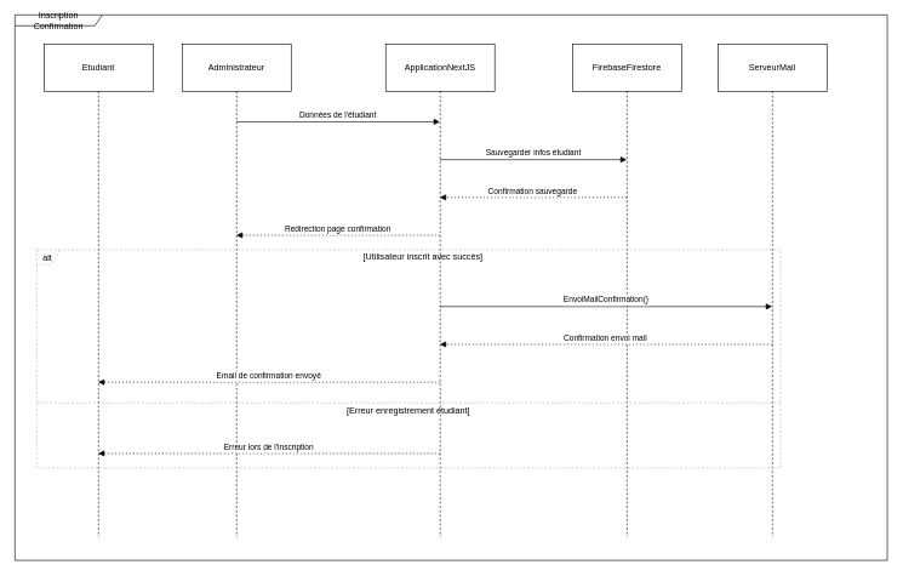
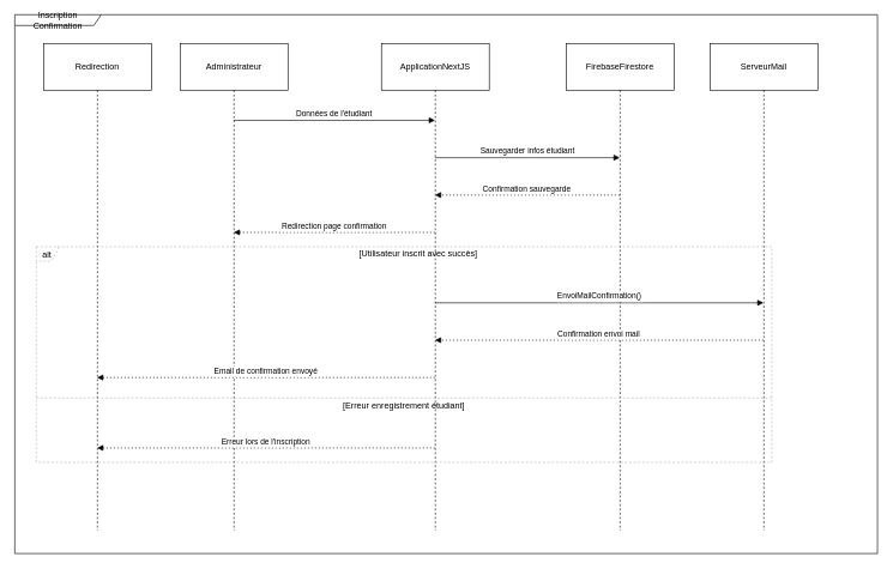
  <mxCell id="0" />
  <mxCell id="1" parent="0" />
  <mxCell id="2" value="Administrateur" style="shape=umlLifeline;perimeter=lifelinePerimeter;whiteSpace=wrap;container=1;dropTarget=0;collapsible=0;recursiveResize=0;outlineConnect=0;portConstraint=eastwest;newEdgeStyle={&quot;edgeStyle&quot;:&quot;elbowEdgeStyle&quot;,&quot;elbow&quot;:&quot;vertical&quot;,&quot;curved&quot;:0,&quot;rounded&quot;:0};size=65;" parent="1" vertex="1"><mxGeometry width="150" height="678" as="geometry" x="250" y="60" /></mxCell>
  <mxCell id="3" value="ApplicationNextJS" style="shape=umlLifeline;perimeter=lifelinePerimeter;whiteSpace=wrap;container=1;dropTarget=0;collapsible=0;recursiveResize=0;outlineConnect=0;portConstraint=eastwest;newEdgeStyle={&quot;edgeStyle&quot;:&quot;elbowEdgeStyle&quot;,&quot;elbow&quot;:&quot;vertical&quot;,&quot;curved&quot;:0,&quot;rounded&quot;:0};size=65;" parent="1" vertex="1"><mxGeometry x="530" width="150" height="678" as="geometry" y="60" /></mxCell>
  <mxCell id="4" value="FirebaseFirestore" style="shape=umlLifeline;perimeter=lifelinePerimeter;whiteSpace=wrap;container=1;dropTarget=0;collapsible=0;recursiveResize=0;outlineConnect=0;portConstraint=eastwest;newEdgeStyle={&quot;edgeStyle&quot;:&quot;elbowEdgeStyle&quot;,&quot;elbow&quot;:&quot;vertical&quot;,&quot;curved&quot;:0,&quot;rounded&quot;:0};size=65;" parent="1" vertex="1"><mxGeometry x="787" width="150" height="678" as="geometry" y="60" /></mxCell>
  <mxCell id="5" value="ServeurMail" style="shape=umlLifeline;perimeter=lifelinePerimeter;whiteSpace=wrap;container=1;dropTarget=0;collapsible=0;recursiveResize=0;outlineConnect=0;portConstraint=eastwest;newEdgeStyle={&quot;edgeStyle&quot;:&quot;elbowEdgeStyle&quot;,&quot;elbow&quot;:&quot;vertical&quot;,&quot;curved&quot;:0,&quot;rounded&quot;:0};size=65;" parent="1" vertex="1"><mxGeometry x="987" width="150" height="678" as="geometry" y="60" /></mxCell>
  <mxCell id="6" value="alt" style="shape=umlFrame;dashed=1;pointerEvents=0;dropTarget=0;strokeColor=#B3B3B3;height=20;width=30" parent="1" vertex="1"><mxGeometry x="50" y="343" width="1023" height="300" as="geometry" /></mxCell>
  <mxCell id="7" value="[Utilisateur inscrit avec succès]" style="text;strokeColor=none;fillColor=none;align=center;verticalAlign=middle;whiteSpace=wrap;" parent="6" vertex="1"><mxGeometry x="40.435" width="982.565" height="20" as="geometry" /></mxCell>
  <mxCell id="8" value="[Erreur enregistrement étudiant]" style="shape=line;dashed=1;whiteSpace=wrap;verticalAlign=top;labelPosition=center;verticalLabelPosition=middle;align=center;strokeColor=#B3B3B3;" parent="6" vertex="1"><mxGeometry y="207" width="1023" height="7" as="geometry" /></mxCell>
  <mxCell id="9" value="Données de l'étudiant" style="verticalAlign=bottom;edgeStyle=elbowEdgeStyle;elbow=vertical;curved=0;rounded=0;endArrow=block;" parent="1" source="2" target="3" edge="1"><mxGeometry relative="1" as="geometry"><Array as="points"><mxPoint x="474" y="167" /></Array></mxGeometry></mxCell>
  <mxCell id="10" value="Sauvegarder infos étudiant" style="verticalAlign=bottom;edgeStyle=elbowEdgeStyle;elbow=vertical;curved=0;rounded=0;endArrow=block;" parent="1" source="3" target="4" edge="1"><mxGeometry relative="1" as="geometry"><Array as="points"><mxPoint x="742" y="219" /></Array></mxGeometry></mxCell>
  <mxCell id="11" value="Confirmation sauvegarde" style="verticalAlign=bottom;edgeStyle=elbowEdgeStyle;elbow=vertical;curved=0;rounded=0;dashed=1;dashPattern=2 3;endArrow=block;" parent="1" source="4" target="3" edge="1"><mxGeometry relative="1" as="geometry"><Array as="points"><mxPoint x="745" y="271" /></Array></mxGeometry></mxCell>
  <mxCell id="12" value="Redirection page confirmation" style="verticalAlign=bottom;edgeStyle=elbowEdgeStyle;elbow=vertical;curved=0;rounded=0;dashed=1;dashPattern=2 3;endArrow=block;" parent="1" source="3" target="2" edge="1"><mxGeometry relative="1" as="geometry"><Array as="points"><mxPoint x="477" y="323" /></Array></mxGeometry></mxCell>
  <mxCell id="13" value="EnvoiMailConfirmation()" style="verticalAlign=bottom;edgeStyle=elbowEdgeStyle;elbow=vertical;curved=0;rounded=0;endArrow=block;" parent="1" source="3" target="5" edge="1"><mxGeometry relative="1" as="geometry"><Array as="points"><mxPoint x="842" y="421" /></Array></mxGeometry></mxCell>
  <mxCell id="14" value="Confirmation envoi mail" style="verticalAlign=bottom;edgeStyle=elbowEdgeStyle;elbow=vertical;curved=0;rounded=0;dashed=1;dashPattern=2 3;endArrow=block;" parent="1" source="5" target="3" edge="1"><mxGeometry relative="1" as="geometry"><Array as="points"><mxPoint x="845" y="473" /></Array></mxGeometry></mxCell>
  <mxCell id="15" value="Email de confirmation envoyé" style="verticalAlign=bottom;edgeStyle=elbowEdgeStyle;elbow=vertical;curved=0;rounded=0;dashed=1;dashPattern=2 3;endArrow=block;" parent="1" source="3" target="18" edge="1"><mxGeometry relative="1" as="geometry"><Array as="points"><mxPoint x="477" y="525" /></Array></mxGeometry></mxCell>
  <mxCell id="16" value="Erreur lors de l'inscription" style="verticalAlign=bottom;edgeStyle=elbowEdgeStyle;elbow=vertical;curved=0;rounded=0;dashed=1;dashPattern=2 3;endArrow=block;" parent="1" source="3" target="18" edge="1"><mxGeometry relative="1" as="geometry"><Array as="points"><mxPoint x="477" y="623" /></Array></mxGeometry></mxCell>
  <mxCell id="17" value="Inscription Confirmation" style="shape=umlFrame;whiteSpace=wrap;html=1;pointerEvents=0;width=120;height=15;" vertex="1" parent="1"><mxGeometry x="20" y="20" width="1200" height="750" as="geometry" /></mxCell>
- <mxCell id="18" value="Etudiant" style="shape=umlLifeline;perimeter=lifelinePerimeter;whiteSpace=wrap;container=1;dropTarget=0;collapsible=0;recursiveResize=0;outlineConnect=0;portConstraint=eastwest;newEdgeStyle={&quot;edgeStyle&quot;:&quot;elbowEdgeStyle&quot;,&quot;elbow&quot;:&quot;vertical&quot;,&quot;curved&quot;:0,&quot;rounded&quot;:0};size=65;" vertex="1" parent="1"><mxGeometry x="60" width="150" height="678" as="geometry" y="60" /></mxCell>
+ <mxCell id="18" value="Redirection" style="shape=umlLifeline;perimeter=lifelinePerimeter;whiteSpace=wrap;container=1;dropTarget=0;collapsible=0;recursiveResize=0;outlineConnect=0;portConstraint=eastwest;newEdgeStyle={&quot;edgeStyle&quot;:&quot;elbowEdgeStyle&quot;,&quot;elbow&quot;:&quot;vertical&quot;,&quot;curved&quot;:0,&quot;rounded&quot;:0};size=65;" vertex="1" parent="1"><mxGeometry x="60" width="150" height="678" as="geometry" y="60" /></mxCell>
